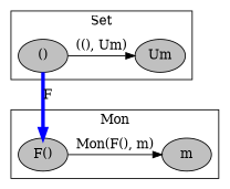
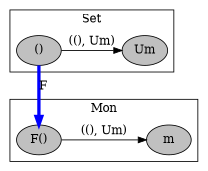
  digraph {
    rankdir=TB
    node [color=black fillcolor=gray style=filled]
    n1 [label="F()"]
    n2 [label=m]
    n3 [label="()"]
    n4 [label=Um]
    subgraph cluster_1 {
      label=Mon
      subgraph sub_2 {
        label=Mon
        rank=same
        n1
        n2
      }
    }
    subgraph cluster_3 {
      label=Set
      subgraph sub_4 {
        label=Set
        rank=same
        n3
        n4
      }
    }
-   n1 -> n2 [label="Mon(F(), m)"]
+   n1 -> n2 [label="((), Um)"]
    n3 -> n1 [color=blue label=F penwidth=4]
    n3 -> n4 [label="((), Um)"]
  }
